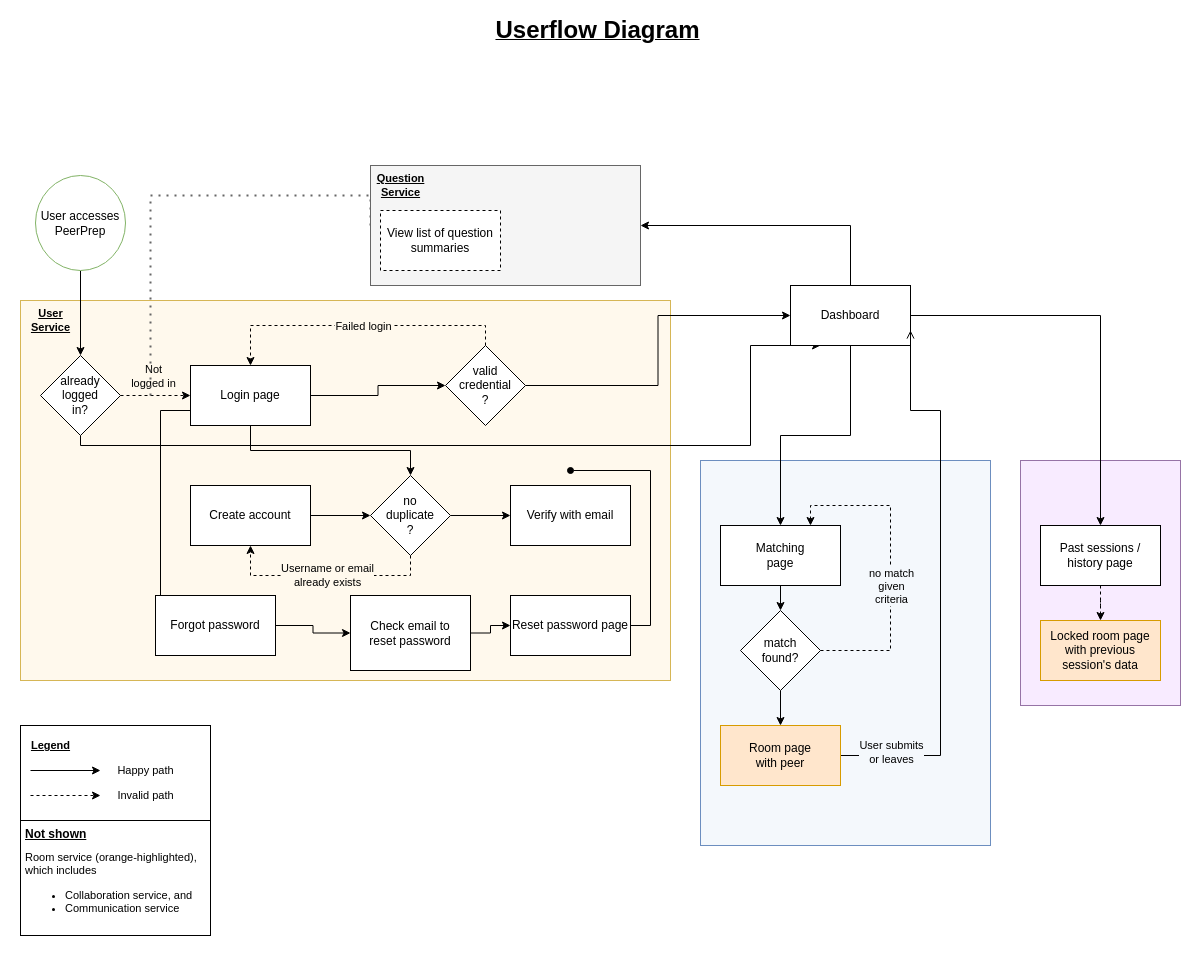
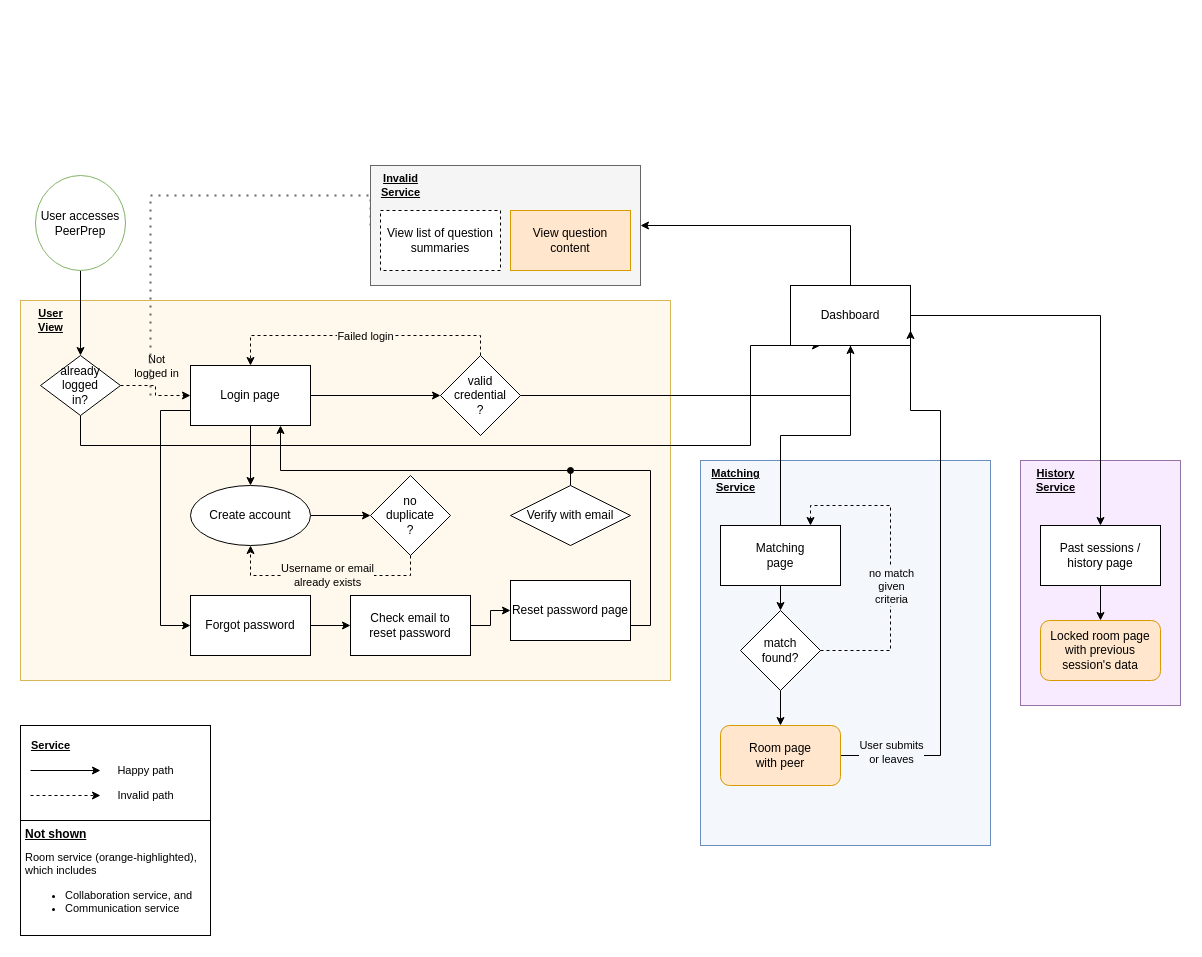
  <mxCell id="0" />
  <mxCell id="1" parent="0" />
  <mxCell id="2" value="&lt;span style=&quot;&quot;&gt;Legend&lt;/span&gt;" style="rounded=0;whiteSpace=wrap;html=1;labelBackgroundColor=none;comic=0;align=left;labelPadding=0;metaEdit=0;horizontal=1;labelPosition=center;verticalLabelPosition=middle;verticalAlign=top;spacingRight=0;spacingLeft=0;labelBorderColor=none;fontColor=none;noLabel=1;" parent="1" vertex="1"><mxGeometry x="20" y="725" width="190" height="95" as="geometry" /></mxCell>
  <mxCell id="3" value="" style="rounded=0;whiteSpace=wrap;html=1;fontFamily=Helvetica;fontSize=11;fillColor=#F8EBFF;strokeColor=#9673a6;" parent="1" vertex="1"><mxGeometry x="1020" y="460" width="160" height="245" as="geometry" /></mxCell>
  <mxCell id="4" value="" style="rounded=0;whiteSpace=wrap;html=1;fontFamily=Helvetica;fontSize=11;fillColor=#F4F8FC;strokeColor=#6c8ebf;" parent="1" vertex="1"><mxGeometry x="700" y="460" width="290" height="385" as="geometry" /></mxCell>
  <mxCell id="5" value="" style="rounded=0;whiteSpace=wrap;html=1;fontFamily=Helvetica;fontSize=11;fillColor=#FFF9ED;strokeColor=#d6b656;" parent="1" vertex="1"><mxGeometry x="20" y="300" width="650" height="380" as="geometry" /></mxCell>
  <mxCell id="6" value="" style="edgeStyle=orthogonalEdgeStyle;rounded=0;orthogonalLoop=1;jettySize=auto;html=1;" parent="1" source="7" target="11" edge="1"><mxGeometry relative="1" as="geometry" /></mxCell>
  <mxCell id="7" value="&lt;div&gt;User accesses PeerPrep&lt;/div&gt;" style="ellipse;whiteSpace=wrap;html=1;fillColor=#ffffff;strokeColor=#82b366;comic=0;noLabel=0;overflow=visible;" parent="1" vertex="1"><mxGeometry x="35" y="175" width="90" height="95" as="geometry" /></mxCell>
  <mxCell id="8" style="edgeStyle=orthogonalEdgeStyle;rounded=0;orthogonalLoop=1;jettySize=auto;html=1;exitX=1;exitY=0.5;exitDx=0;exitDy=0;dashed=1;" parent="1" source="11" target="15" edge="1"><mxGeometry relative="1" as="geometry" /></mxCell>
  <mxCell id="9" value="Not &lt;br&gt;logged in" style="edgeLabel;html=1;align=center;verticalAlign=middle;resizable=0;points=[];fontSize=11;fontFamily=Helvetica;fontColor=default;labelBackgroundColor=#FFF9ED;" parent="8" vertex="1" connectable="0"><mxGeometry x="-0.343" y="-1" relative="1" as="geometry"><mxPoint x="9" y="-21" as="offset" /></mxGeometry></mxCell>
  <mxCell id="10" style="edgeStyle=orthogonalEdgeStyle;shape=connector;rounded=0;orthogonalLoop=1;jettySize=auto;html=1;exitX=0.5;exitY=1;exitDx=0;exitDy=0;entryX=0.25;entryY=1;entryDx=0;entryDy=0;labelBackgroundColor=default;strokeColor=default;fontFamily=Helvetica;fontSize=11;fontColor=default;endArrow=classic;endFill=1;" parent="1" source="11" target="23" edge="1"><mxGeometry relative="1" as="geometry"><Array as="points"><mxPoint x="80" y="445" /><mxPoint x="750" y="445" /></Array></mxGeometry></mxCell>
- <mxCell id="11" value="already logged &lt;br&gt;in?" style="rhombus;whiteSpace=wrap;html=1;" parent="1" vertex="1"><mxGeometry x="40" y="355" width="80" height="80" as="geometry" /></mxCell>
+ <mxCell id="11" value="already logged &lt;br&gt;in?" style="rhombus;whiteSpace=wrap;html=1;" parent="1" vertex="1"><mxGeometry x="40" y="355" width="80" height="60" as="geometry" /></mxCell>
  <mxCell id="12" value="" style="edgeStyle=orthogonalEdgeStyle;rounded=0;orthogonalLoop=1;jettySize=auto;html=1;" parent="1" source="15" target="19" edge="1"><mxGeometry relative="1" as="geometry" /></mxCell>
- <mxCell id="13" style="edgeStyle=orthogonalEdgeStyle;rounded=0;orthogonalLoop=1;jettySize=auto;html=1;exitX=0.5;exitY=1;exitDx=0;exitDy=0;" parent="1" source="15" target="31" edge="1"><mxGeometry relative="1" as="geometry" /></mxCell>
+ <mxCell id="13" style="edgeStyle=orthogonalEdgeStyle;rounded=0;orthogonalLoop=1;jettySize=auto;html=1;exitX=0.5;exitY=1;exitDx=0;exitDy=0;entryX=0.5;entryY=0;entryDx=0;entryDy=0;" parent="1" source="15" target="25" edge="1"><mxGeometry relative="1" as="geometry" /></mxCell>
  <mxCell id="14" style="edgeStyle=orthogonalEdgeStyle;rounded=0;orthogonalLoop=1;jettySize=auto;html=1;exitX=0;exitY=0.75;exitDx=0;exitDy=0;entryX=0;entryY=0.5;entryDx=0;entryDy=0;" parent="1" source="15" target="27" edge="1"><mxGeometry relative="1" as="geometry"><Array as="points"><mxPoint x="160" y="410" /><mxPoint x="160" y="625" /></Array></mxGeometry></mxCell>
  <mxCell id="15" value="Login page" style="rounded=0;whiteSpace=wrap;html=1;" parent="1" vertex="1"><mxGeometry x="190" y="365" width="120" height="60" as="geometry" /></mxCell>
  <mxCell id="16" style="edgeStyle=orthogonalEdgeStyle;rounded=0;orthogonalLoop=1;jettySize=auto;html=1;exitX=0.5;exitY=0;exitDx=0;exitDy=0;entryX=0.5;entryY=0;entryDx=0;entryDy=0;dashed=1;" parent="1" source="19" target="15" edge="1"><mxGeometry relative="1" as="geometry" /></mxCell>
  <mxCell id="17" value="Failed login" style="edgeLabel;html=1;align=center;verticalAlign=middle;resizable=0;points=[];fontSize=11;fontFamily=Helvetica;fontColor=default;labelBackgroundColor=#FFF9ED;" parent="16" vertex="1" connectable="0"><mxGeometry x="-0.029" relative="1" as="geometry"><mxPoint as="offset" /></mxGeometry></mxCell>
  <mxCell id="18" value="" style="edgeStyle=orthogonalEdgeStyle;rounded=0;orthogonalLoop=1;jettySize=auto;html=1;" parent="1" source="19" target="23" edge="1"><mxGeometry relative="1" as="geometry" /></mxCell>
- <mxCell id="19" value="valid credential&lt;br&gt;?" style="rhombus;whiteSpace=wrap;html=1;rounded=0;" parent="1" vertex="1"><mxGeometry x="445" y="345" width="80" height="80" as="geometry" /></mxCell>
- <mxCell id="20" style="edgeStyle=orthogonalEdgeStyle;rounded=0;orthogonalLoop=1;jettySize=auto;html=1;exitX=0.5;exitY=1;exitDx=0;exitDy=0;entryX=0.5;entryY=0;entryDx=0;entryDy=0;" parent="1" source="23" target="44" edge="1"><mxGeometry relative="1" as="geometry" /></mxCell>
+ <mxCell id="19" value="valid credential&lt;br&gt;?" style="rhombus;whiteSpace=wrap;html=1;rounded=0;" parent="1" vertex="1"><mxGeometry x="440" y="355" width="80" height="80" as="geometry" /></mxCell>
+ <mxCell id="20" style="edgeStyle=orthogonalEdgeStyle;rounded=0;orthogonalLoop=1;jettySize=auto;html=1;exitX=0.5;exitY=1;exitDx=0;exitDy=0;entryX=0.5;entryY=0;entryDx=0;entryDy=0;endArrow=none;" parent="1" source="23" target="44" edge="1"><mxGeometry relative="1" as="geometry" /></mxCell>
  <mxCell id="21" style="edgeStyle=orthogonalEdgeStyle;rounded=0;orthogonalLoop=1;jettySize=auto;html=1;exitX=1;exitY=0.5;exitDx=0;exitDy=0;entryX=0.5;entryY=0;entryDx=0;entryDy=0;" parent="1" source="23" target="46" edge="1"><mxGeometry relative="1" as="geometry"><mxPoint x="850" y="395" as="sourcePoint" /></mxGeometry></mxCell>
  <mxCell id="22" style="edgeStyle=orthogonalEdgeStyle;rounded=0;html=1;exitX=0.5;exitY=0;exitDx=0;exitDy=0;entryX=1;entryY=0.5;entryDx=0;entryDy=0;fontSize=11;" parent="1" source="23" target="63" edge="1"><mxGeometry relative="1" as="geometry" /></mxCell>
  <mxCell id="23" value="Dashboard" style="whiteSpace=wrap;html=1;rounded=0;" parent="1" vertex="1"><mxGeometry x="790" y="285" width="120" height="60" as="geometry" /></mxCell>
  <mxCell id="24" style="edgeStyle=orthogonalEdgeStyle;rounded=0;orthogonalLoop=1;jettySize=auto;html=1;exitX=1;exitY=0.5;exitDx=0;exitDy=0;entryX=0;entryY=0.5;entryDx=0;entryDy=0;" parent="1" source="25" target="31" edge="1"><mxGeometry relative="1" as="geometry" /></mxCell>
- <mxCell id="25" value="Create account" style="rounded=0;whiteSpace=wrap;html=1;" parent="1" vertex="1"><mxGeometry x="190" y="485" width="120" height="60" as="geometry" /></mxCell>
+ <mxCell id="25" value="Create account" style="ellipse;whiteSpace=wrap;html=1;" parent="1" vertex="1"><mxGeometry x="190" y="485" width="120" height="60" as="geometry" /></mxCell>
  <mxCell id="26" value="" style="edgeStyle=orthogonalEdgeStyle;rounded=0;orthogonalLoop=1;jettySize=auto;html=1;" parent="1" source="27" target="35" edge="1"><mxGeometry relative="1" as="geometry" /></mxCell>
- <mxCell id="27" value="Forgot password" style="rounded=0;whiteSpace=wrap;html=1;" parent="1" vertex="1"><mxGeometry x="155" y="595" width="120" height="60" as="geometry" /></mxCell>
- <mxCell id="28" style="edgeStyle=orthogonalEdgeStyle;rounded=0;orthogonalLoop=1;jettySize=auto;html=1;exitX=1;exitY=0.5;exitDx=0;exitDy=0;entryX=0;entryY=0.5;entryDx=0;entryDy=0;" parent="1" source="31" target="33" edge="1"><mxGeometry relative="1" as="geometry" /></mxCell>
+ <mxCell id="27" value="Forgot password" style="rounded=0;whiteSpace=wrap;html=1;" parent="1" vertex="1"><mxGeometry x="190" y="595" width="120" height="60" as="geometry" /></mxCell>
  <mxCell id="29" style="edgeStyle=orthogonalEdgeStyle;rounded=0;orthogonalLoop=1;jettySize=auto;html=1;exitX=0.5;exitY=1;exitDx=0;exitDy=0;entryX=0.5;entryY=1;entryDx=0;entryDy=0;dashed=1;" parent="1" source="31" target="25" edge="1"><mxGeometry relative="1" as="geometry" /></mxCell>
  <mxCell id="30" value="Username or email &lt;br&gt;already exists" style="edgeLabel;html=1;align=center;verticalAlign=middle;resizable=0;points=[];fontSize=11;fontFamily=Helvetica;fontColor=default;labelBackgroundColor=#FFF9ED;" parent="29" vertex="1" connectable="0"><mxGeometry x="0.086" y="2" relative="1" as="geometry"><mxPoint x="10" y="-3" as="offset" /></mxGeometry></mxCell>
  <mxCell id="31" value="no &lt;br&gt;duplicate&lt;br&gt;?" style="rhombus;whiteSpace=wrap;html=1;rounded=0;" parent="1" vertex="1"><mxGeometry x="370" y="475" width="80" height="80" as="geometry" /></mxCell>
- <mxCell id="33" value="Verify with email" style="whiteSpace=wrap;html=1;rounded=0;" parent="1" vertex="1"><mxGeometry x="510" y="485" width="120" height="60" as="geometry" /></mxCell>
+ <mxCell id="32" style="edgeStyle=orthogonalEdgeStyle;rounded=0;orthogonalLoop=1;jettySize=auto;html=1;exitX=0.5;exitY=0;exitDx=0;exitDy=0;entryX=0.75;entryY=1;entryDx=0;entryDy=0;" parent="1" source="33" target="15" edge="1"><mxGeometry relative="1" as="geometry"><Array as="points"><mxPoint x="570" y="470" /><mxPoint x="280" y="470" /></Array></mxGeometry></mxCell>
+ <mxCell id="33" value="Verify with email" style="rhombus;whiteSpace=wrap;html=1;" parent="1" vertex="1"><mxGeometry x="510" y="485" width="120" height="60" as="geometry" /></mxCell>
  <mxCell id="34" value="" style="edgeStyle=orthogonalEdgeStyle;shape=connector;rounded=0;orthogonalLoop=1;jettySize=auto;html=1;labelBackgroundColor=default;strokeColor=default;fontFamily=Helvetica;fontSize=11;fontColor=default;endArrow=classic;endFill=1;" parent="1" source="35" target="41" edge="1"><mxGeometry relative="1" as="geometry" /></mxCell>
- <mxCell id="35" value="Check email to &lt;br&gt;reset password" style="rounded=0;whiteSpace=wrap;html=1;" parent="1" vertex="1"><mxGeometry x="350" y="595" width="120" height="75" as="geometry" /></mxCell>
+ <mxCell id="35" value="Check email to &lt;br&gt;reset password" style="rounded=0;whiteSpace=wrap;html=1;" parent="1" vertex="1"><mxGeometry x="350" y="595" width="120" height="60" as="geometry" /></mxCell>
  <mxCell id="36" value="" style="endArrow=classic;html=1;rounded=0;labelBackgroundColor=default;strokeColor=default;fontFamily=Helvetica;fontSize=11;fontColor=default;shape=connector;endFill=1;" parent="1" edge="1"><mxGeometry width="50" height="50" relative="1" as="geometry"><mxPoint x="30" y="770" as="sourcePoint" /><mxPoint x="100" y="770" as="targetPoint" /></mxGeometry></mxCell>
  <mxCell id="37" value="Happy path" style="text;html=1;align=center;verticalAlign=middle;resizable=0;points=[];autosize=1;strokeColor=none;fillColor=none;fontSize=11;fontFamily=Helvetica;fontColor=default;" parent="1" vertex="1"><mxGeometry x="105" y="755" width="80" height="30" as="geometry" /></mxCell>
  <mxCell id="38" value="" style="endArrow=classic;html=1;rounded=0;labelBackgroundColor=default;strokeColor=default;fontFamily=Helvetica;fontSize=11;fontColor=default;shape=connector;endFill=1;dashed=1;" parent="1" edge="1"><mxGeometry width="50" height="50" relative="1" as="geometry"><mxPoint x="30" y="795" as="sourcePoint" /><mxPoint x="100" y="795" as="targetPoint" /></mxGeometry></mxCell>
  <mxCell id="39" value="Invalid path" style="text;html=1;align=center;verticalAlign=middle;resizable=0;points=[];autosize=1;strokeColor=none;fillColor=none;fontSize=11;fontFamily=Helvetica;fontColor=default;" parent="1" vertex="1"><mxGeometry x="105" y="780" width="80" height="30" as="geometry" /></mxCell>
  <mxCell id="40" style="edgeStyle=orthogonalEdgeStyle;shape=connector;rounded=0;orthogonalLoop=1;jettySize=auto;html=1;exitX=1;exitY=0.5;exitDx=0;exitDy=0;labelBackgroundColor=default;strokeColor=default;fontFamily=Helvetica;fontSize=11;fontColor=default;endArrow=oval;endFill=1;" parent="1" source="41" edge="1"><mxGeometry relative="1" as="geometry"><mxPoint x="570" y="470" as="targetPoint" /><Array as="points"><mxPoint x="650" y="625" /><mxPoint x="650" y="470" /></Array></mxGeometry></mxCell>
- <mxCell id="41" value="Reset password page" style="rounded=0;whiteSpace=wrap;html=1;" parent="1" vertex="1"><mxGeometry x="510" y="595" width="120" height="60" as="geometry" /></mxCell>
- <mxCell id="42" value="User &lt;br&gt;Service" style="text;html=1;align=center;verticalAlign=middle;resizable=0;points=[];autosize=1;strokeColor=none;fillColor=none;fontSize=11;fontFamily=Helvetica;fontColor=default;fontStyle=5" parent="1" vertex="1"><mxGeometry x="20" y="300" width="60" height="40" as="geometry" /></mxCell>
+ <mxCell id="41" value="Reset password page" style="rounded=0;whiteSpace=wrap;html=1;" parent="1" vertex="1"><mxGeometry x="510" y="580" width="120" height="60" as="geometry" /></mxCell>
+ <mxCell id="42" value="User &lt;br&gt;View" style="text;html=1;align=center;verticalAlign=middle;resizable=0;points=[];autosize=1;strokeColor=none;fillColor=none;fontSize=11;fontFamily=Helvetica;fontColor=default;fontStyle=5" parent="1" vertex="1"><mxGeometry x="20" y="300" width="60" height="40" as="geometry" /></mxCell>
  <mxCell id="43" style="edgeStyle=orthogonalEdgeStyle;rounded=0;orthogonalLoop=1;jettySize=auto;html=1;exitX=0.5;exitY=1;exitDx=0;exitDy=0;entryX=0.5;entryY=0;entryDx=0;entryDy=0;" parent="1" source="44" target="50" edge="1"><mxGeometry relative="1" as="geometry" /></mxCell>
  <mxCell id="44" value="Matching&lt;br&gt;page" style="whiteSpace=wrap;html=1;rounded=0;" parent="1" vertex="1"><mxGeometry x="720" y="525" width="120" height="60" as="geometry" /></mxCell>
- <mxCell id="45" value="" style="edgeStyle=orthogonalEdgeStyle;rounded=0;orthogonalLoop=1;jettySize=auto;html=1;dashed=1;" parent="1" source="46" target="55" edge="1"><mxGeometry relative="1" as="geometry" /></mxCell>
+ <mxCell id="45" value="" style="edgeStyle=orthogonalEdgeStyle;rounded=0;orthogonalLoop=1;jettySize=auto;html=1;" parent="1" source="46" target="55" edge="1"><mxGeometry relative="1" as="geometry" /></mxCell>
  <mxCell id="46" value="Past sessions / &lt;br&gt;history page" style="whiteSpace=wrap;html=1;rounded=0;" parent="1" vertex="1"><mxGeometry x="1040" y="525" width="120" height="60" as="geometry" /></mxCell>
  <mxCell id="47" style="edgeStyle=orthogonalEdgeStyle;rounded=0;orthogonalLoop=1;jettySize=auto;html=1;exitX=1;exitY=0.5;exitDx=0;exitDy=0;entryX=0.75;entryY=0;entryDx=0;entryDy=0;dashed=1;" parent="1" source="50" target="44" edge="1"><mxGeometry relative="1" as="geometry"><Array as="points"><mxPoint x="890" y="650" /><mxPoint x="890" y="505" /><mxPoint x="810" y="505" /></Array></mxGeometry></mxCell>
  <mxCell id="48" value="no match &lt;br&gt;given &lt;br&gt;criteria" style="edgeLabel;html=1;align=center;verticalAlign=middle;resizable=0;points=[];labelBackgroundColor=#F4F8FC;" parent="47" vertex="1" connectable="0"><mxGeometry x="0.126" y="-1" relative="1" as="geometry"><mxPoint x="-1" y="42" as="offset" /></mxGeometry></mxCell>
  <mxCell id="49" value="" style="edgeStyle=orthogonalEdgeStyle;rounded=0;orthogonalLoop=1;jettySize=auto;html=1;" parent="1" source="50" target="53" edge="1"><mxGeometry relative="1" as="geometry" /></mxCell>
  <mxCell id="50" value="match&lt;br&gt;found?" style="rhombus;whiteSpace=wrap;html=1;rounded=0;" parent="1" vertex="1"><mxGeometry x="740" y="610" width="80" height="80" as="geometry" /></mxCell>
- <mxCell id="51" style="edgeStyle=orthogonalEdgeStyle;rounded=0;orthogonalLoop=1;jettySize=auto;html=1;exitX=1;exitY=0.5;exitDx=0;exitDy=0;entryX=1;entryY=0.75;entryDx=0;entryDy=0;endArrow=open;" parent="1" source="53" target="23" edge="1"><mxGeometry relative="1" as="geometry"><Array as="points"><mxPoint x="940" y="755" /><mxPoint x="940" y="410" /></Array></mxGeometry></mxCell>
+ <mxCell id="51" style="edgeStyle=orthogonalEdgeStyle;rounded=0;orthogonalLoop=1;jettySize=auto;html=1;exitX=1;exitY=0.5;exitDx=0;exitDy=0;entryX=1;entryY=0.75;entryDx=0;entryDy=0;" parent="1" source="53" target="23" edge="1"><mxGeometry relative="1" as="geometry"><Array as="points"><mxPoint x="940" y="755" /><mxPoint x="940" y="410" /></Array></mxGeometry></mxCell>
  <mxCell id="52" value="User submits &lt;br&gt;or leaves" style="edgeLabel;html=1;align=center;verticalAlign=middle;resizable=0;points=[];labelBackgroundColor=#F4F8FC;" parent="51" vertex="1" connectable="0"><mxGeometry x="-0.222" y="2" relative="1" as="geometry"><mxPoint x="-48" y="112" as="offset" /></mxGeometry></mxCell>
- <mxCell id="53" value="Room page&lt;br&gt;with peer" style="whiteSpace=wrap;html=1;rounded=0;fillColor=#ffe6cc;strokeColor=#d79b00;" parent="1" vertex="1"><mxGeometry x="720" y="725" width="120" height="60" as="geometry" /></mxCell>
- <mxCell id="55" value="Locked room page&lt;br&gt;with previous session's data" style="whiteSpace=wrap;html=1;rounded=0;fillColor=#ffe6cc;strokeColor=#d79b00;" parent="1" vertex="1"><mxGeometry x="1040" y="620" width="120" height="60" as="geometry" /></mxCell>
- <mxCell id="57" value="Legend" style="text;html=1;align=center;verticalAlign=middle;resizable=0;points=[];autosize=1;strokeColor=none;fillColor=none;fontSize=11;fontFamily=Helvetica;fontColor=default;fontStyle=5" parent="1" vertex="1"><mxGeometry x="20" y="730" width="60" height="30" as="geometry" /></mxCell>
- <mxCell id="58" value="&lt;font style=&quot;font-size: 24px&quot;&gt;Userflow Diagram&lt;/font&gt;" style="text;html=1;align=center;verticalAlign=middle;resizable=0;points=[];autosize=1;strokeColor=none;fillColor=none;fontStyle=5" parent="1" vertex="1"><mxGeometry x="487" y="20" width="220" height="20" as="geometry" /></mxCell>
+ <mxCell id="53" value="Room page&lt;br&gt;with peer" style="whiteSpace=wrap;html=1;fillColor=#ffe6cc;strokeColor=#d79b00;rounded=1;" parent="1" vertex="1"><mxGeometry x="720" y="725" width="120" height="60" as="geometry" /></mxCell>
+ <mxCell id="54" value="Matching&lt;br&gt;Service" style="text;html=1;align=center;verticalAlign=middle;resizable=0;points=[];autosize=1;strokeColor=none;fillColor=none;fontSize=11;fontFamily=Helvetica;fontColor=default;fontStyle=5" parent="1" vertex="1"><mxGeometry x="700" y="460" width="70" height="40" as="geometry" /></mxCell>
+ <mxCell id="55" value="Locked room page&lt;br&gt;with previous session's data" style="whiteSpace=wrap;html=1;fillColor=#ffe6cc;strokeColor=#d79b00;rounded=1;" parent="1" vertex="1"><mxGeometry x="1040" y="620" width="120" height="60" as="geometry" /></mxCell>
+ <mxCell id="56" value="History&lt;br&gt;Service" style="text;html=1;align=center;verticalAlign=middle;resizable=0;points=[];autosize=1;strokeColor=none;fillColor=none;fontSize=11;fontFamily=Helvetica;fontColor=default;fontStyle=5" parent="1" vertex="1"><mxGeometry x="1025" y="460" width="60" height="40" as="geometry" /></mxCell>
+ <mxCell id="57" value="Service" style="text;html=1;align=center;verticalAlign=middle;resizable=0;points=[];autosize=1;strokeColor=none;fillColor=none;fontSize=11;fontFamily=Helvetica;fontColor=default;fontStyle=5" parent="1" vertex="1"><mxGeometry x="20" y="730" width="60" height="30" as="geometry" /></mxCell>
  <mxCell id="59" value="&lt;b&gt;&lt;u&gt;Not shown&lt;/u&gt;&lt;/b&gt;" style="rounded=0;whiteSpace=wrap;html=1;labelBackgroundColor=default;comic=0;align=left;labelPadding=0;metaEdit=0;horizontal=1;labelPosition=center;verticalLabelPosition=middle;verticalAlign=top;spacingRight=0;spacingLeft=3;labelBorderColor=none;fontColor=default;" parent="1" vertex="1"><mxGeometry x="20" y="820" width="190" height="115" as="geometry" /></mxCell>
  <mxCell id="60" value="Room service (orange-highlighted), which includes&lt;br&gt;&lt;ul&gt;&lt;li&gt;Collaboration service, and&lt;/li&gt;&lt;li&gt;Communication service&lt;/li&gt;&lt;/ul&gt;" style="text;html=1;strokeColor=none;fillColor=none;align=left;verticalAlign=middle;whiteSpace=wrap;rounded=0;labelBackgroundColor=default;fontSize=11;fontColor=default;" parent="1" vertex="1"><mxGeometry x="23" y="873" width="177" height="30" as="geometry" /></mxCell>
  <mxCell id="61" value="" style="endArrow=none;dashed=1;html=1;dashPattern=1 3;strokeWidth=2;edgeStyle=orthogonalEdgeStyle;rounded=0;entryX=0;entryY=0.5;entryDx=0;entryDy=0;fillColor=#f5f5f5;strokeColor=#666666;" parent="1" target="63" edge="1"><mxGeometry width="50" height="50" relative="1" as="geometry"><mxPoint x="150" y="395" as="sourcePoint" /><mxPoint x="220" y="175" as="targetPoint" /><Array as="points"><mxPoint x="150" y="195" /></Array></mxGeometry></mxCell>
  <mxCell id="62" value="" style="group" parent="1" vertex="1" connectable="0"><mxGeometry x="370" y="165" width="270" height="120" as="geometry" /></mxCell>
  <mxCell id="63" value="" style="rounded=0;whiteSpace=wrap;html=1;fillColor=#f5f5f5;fontColor=#333333;strokeColor=#666666;" parent="62" vertex="1"><mxGeometry width="270" height="120" as="geometry" /></mxCell>
- <mxCell id="64" value="Question&lt;br&gt;Service" style="text;html=1;align=center;verticalAlign=middle;resizable=0;points=[];autosize=1;strokeColor=none;fillColor=none;fontSize=11;fontFamily=Helvetica;fontColor=default;fontStyle=5" parent="62" vertex="1"><mxGeometry y="5" width="60" height="30" as="geometry" /></mxCell>
+ <mxCell id="64" value="Invalid&lt;br&gt;Service" style="text;html=1;align=center;verticalAlign=middle;resizable=0;points=[];autosize=1;strokeColor=none;fillColor=none;fontSize=11;fontFamily=Helvetica;fontColor=default;fontStyle=5" parent="62" vertex="1"><mxGeometry y="5" width="60" height="30" as="geometry" /></mxCell>
  <mxCell id="65" value="View list of question summaries" style="rounded=0;whiteSpace=wrap;html=1;dashed=1;" parent="62" vertex="1"><mxGeometry x="10" y="45" width="120" height="60" as="geometry" /></mxCell>
+ <mxCell id="66" value="View question &lt;br&gt;content" style="rounded=0;whiteSpace=wrap;html=1;fillColor=#ffe6cc;strokeColor=#d79b00;" parent="62" vertex="1"><mxGeometry x="140" y="45" width="120" height="60" as="geometry" /></mxCell>
